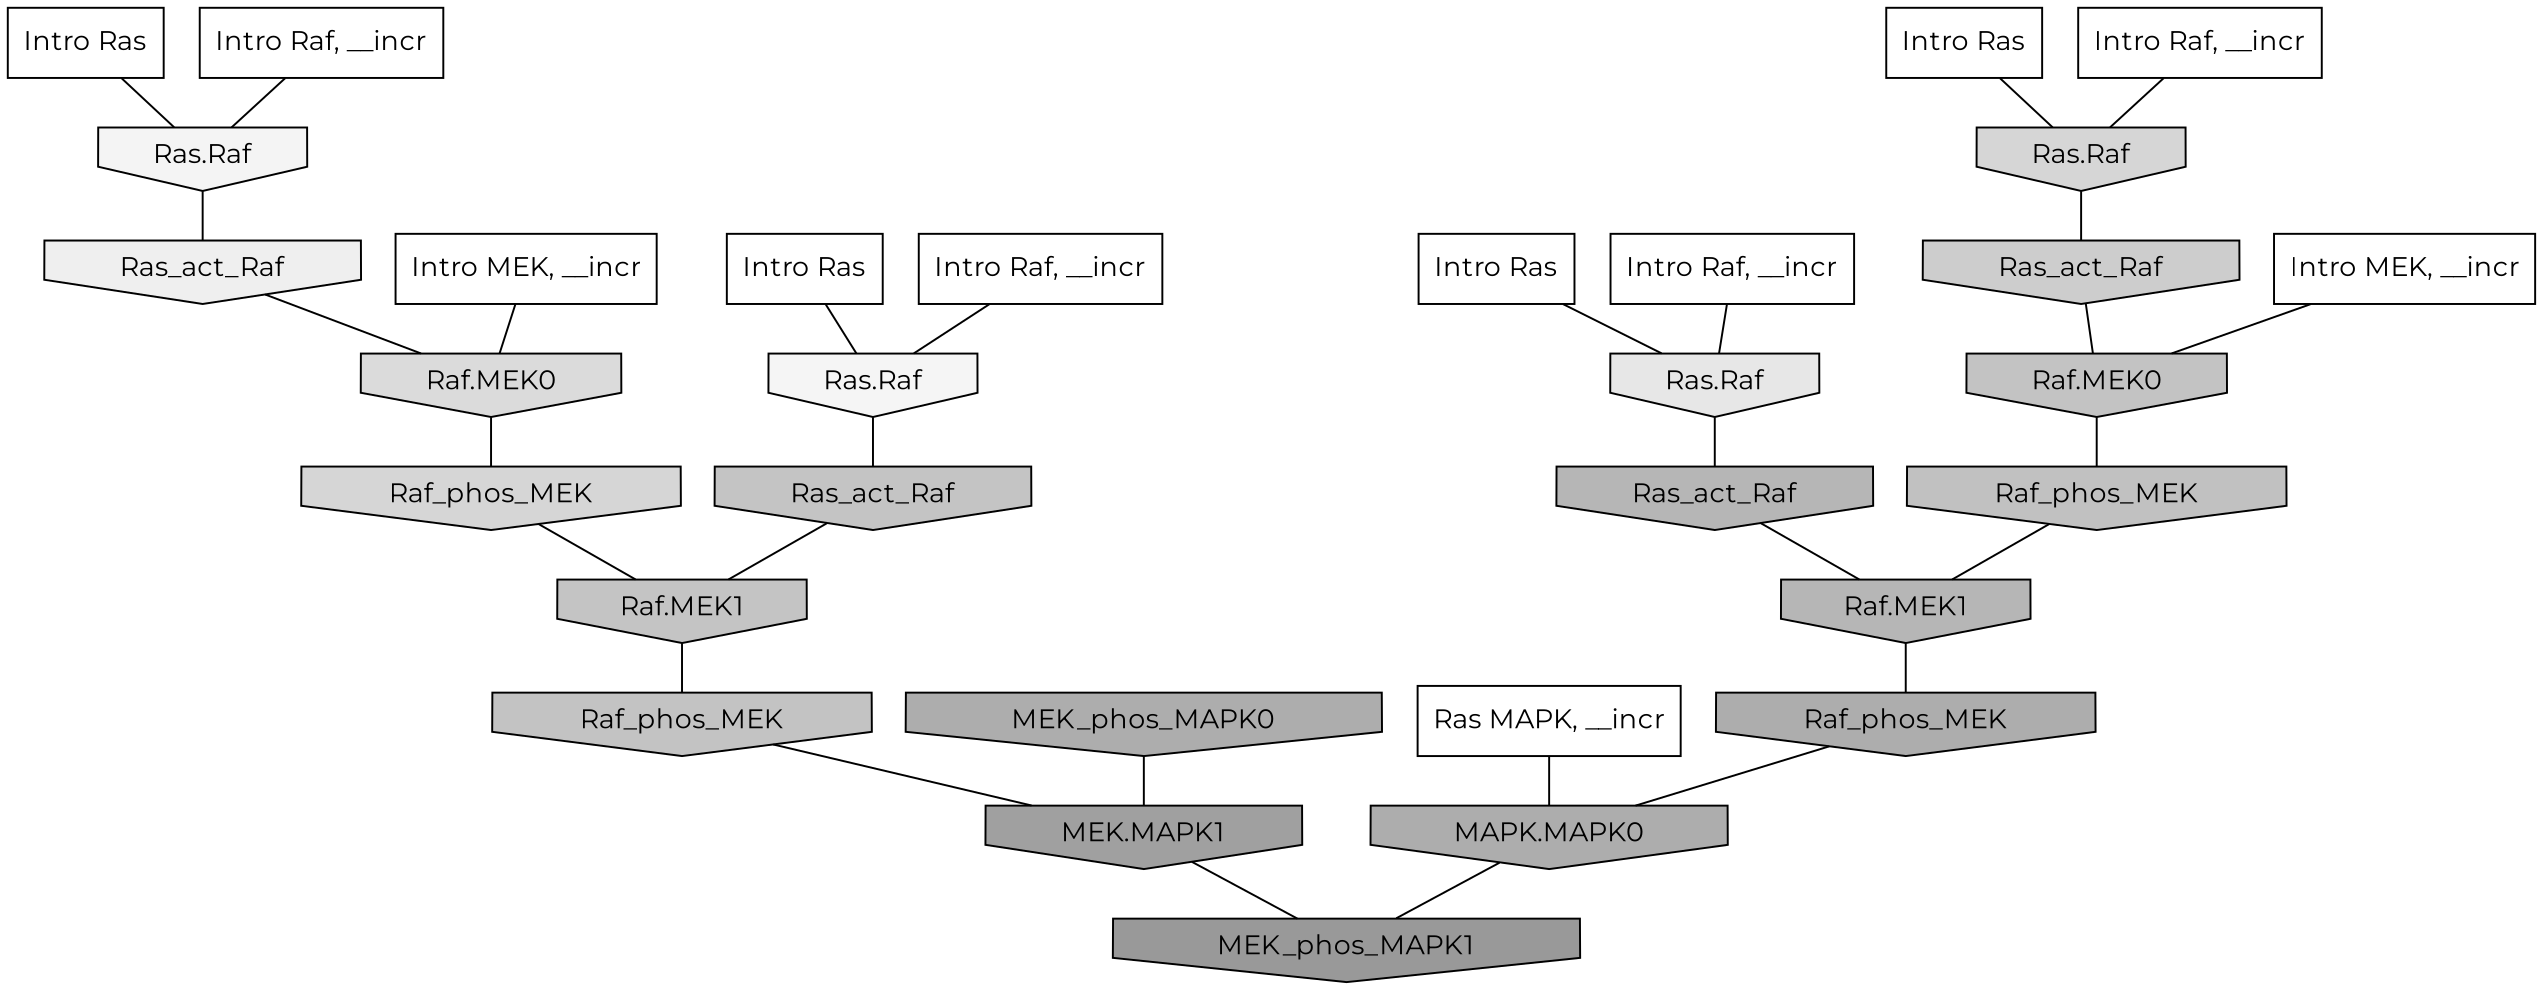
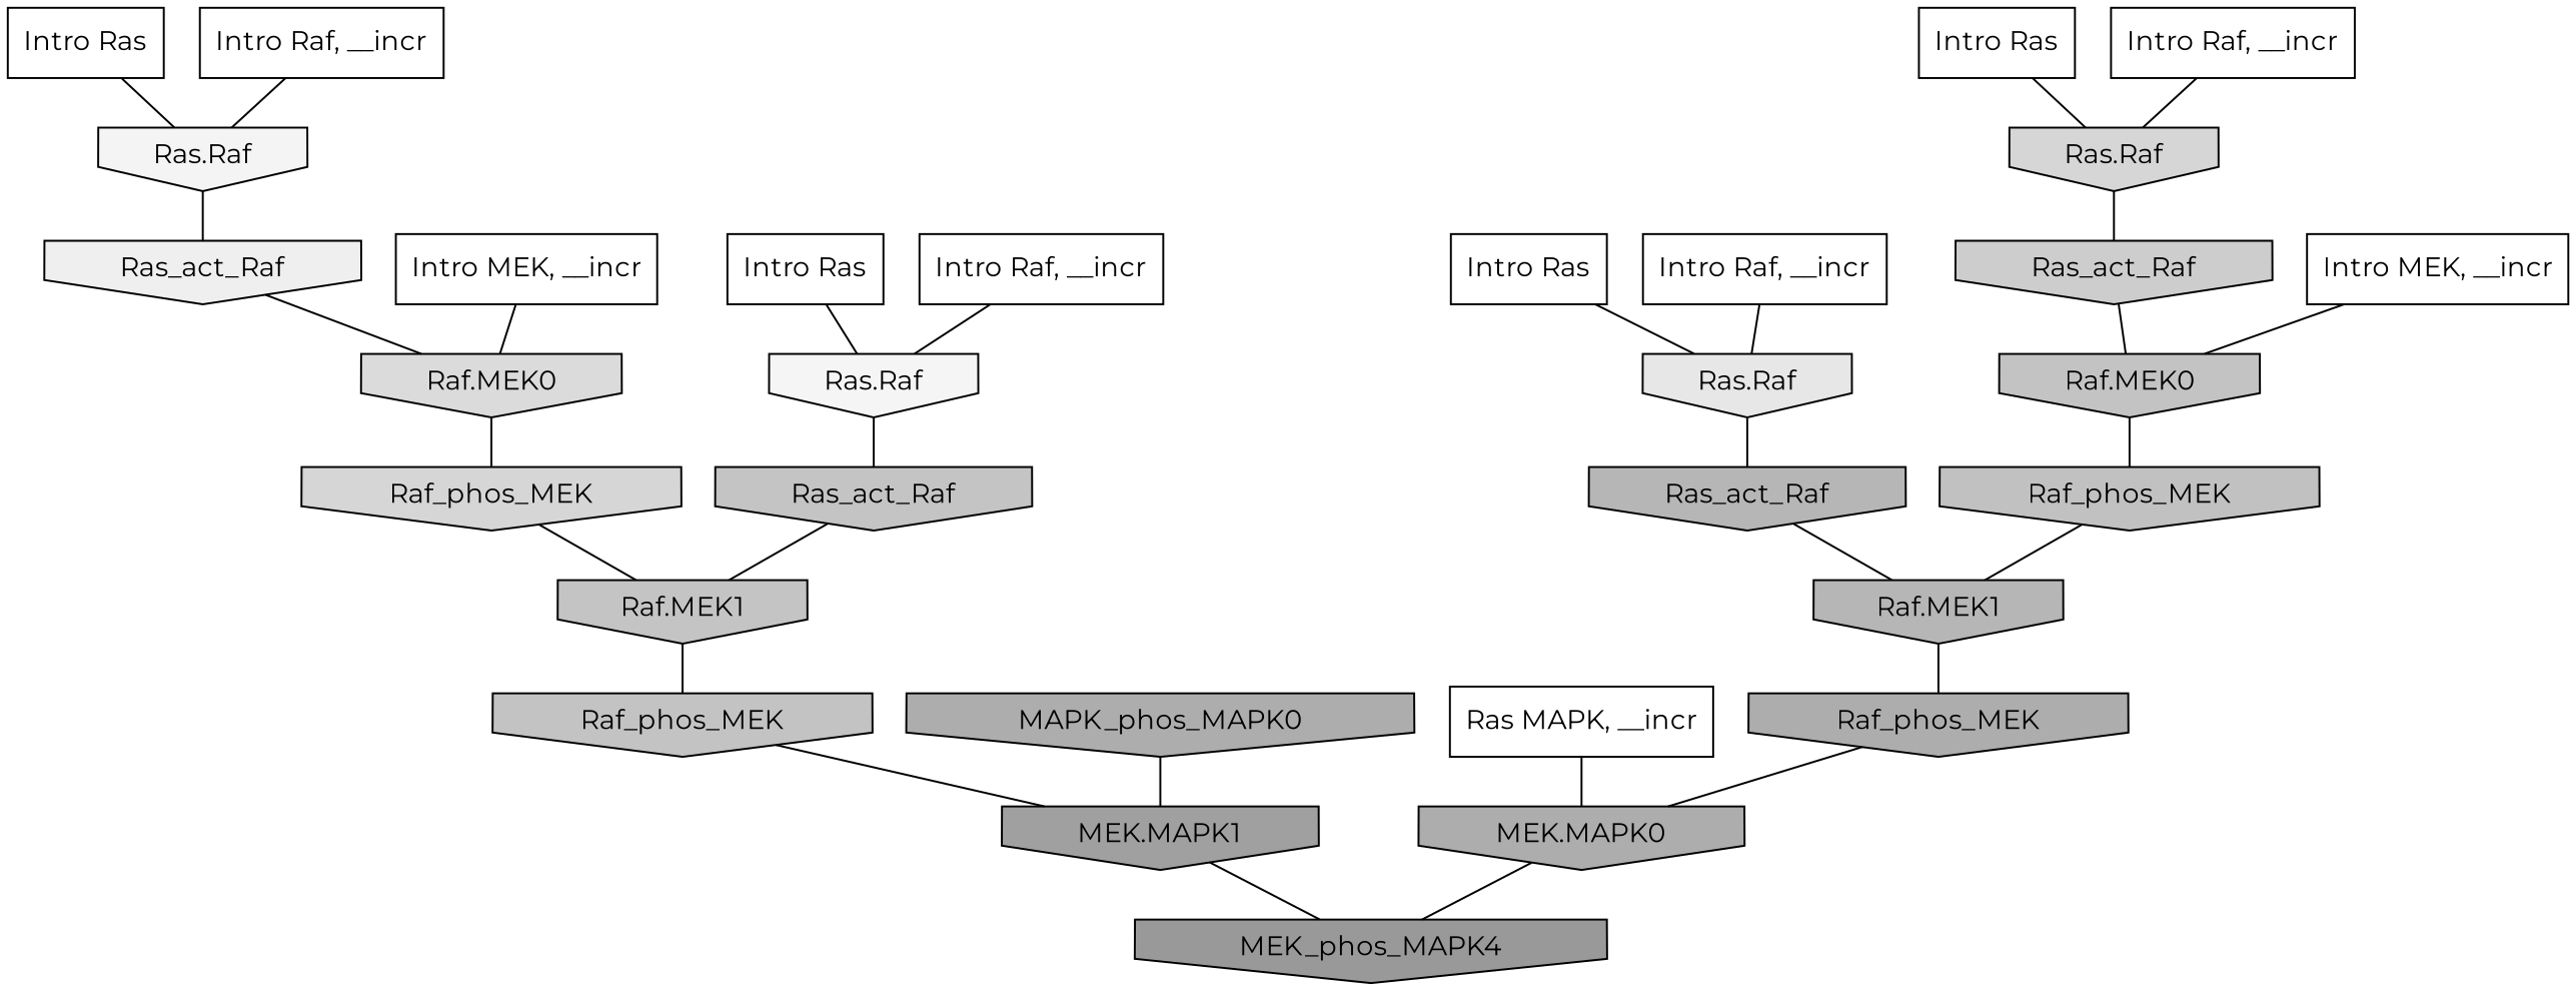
  digraph {
    fontname=Montserrat
    rankdir=TB
    ranksep=0.30
    node [fillcolor="0.000 0.000 1.000" fontname=Montserrat shape=invhouse style=filled]
    edge [color="0.000 0.000 0.000" dir=none fontname=Montserrat]
    n1 [label="Intro Ras" shape=rectangle]
    n2 [fillcolor="0.000 0.000 0.955" label="Ras.Raf"]
    n3 [fillcolor="0.000 0.000 0.935" label=Ras_act_Raf]
    n4 [label="Intro Ras" shape=rectangle]
    n5 [fillcolor="0.000 0.000 0.838" label="Ras.Raf"]
    n6 [fillcolor="0.000 0.000 0.804" label=Ras_act_Raf]
    n7 [label="Intro Ras" shape=rectangle]
    n8 [fillcolor="0.000 0.000 0.960" label="Ras.Raf"]
    n9 [fillcolor="0.000 0.000 0.767" label=Ras_act_Raf]
    n10 [label="Intro Ras" shape=rectangle]
    n11 [fillcolor="0.000 0.000 0.906" label="Ras.Raf"]
    n12 [fillcolor="0.000 0.000 0.711" label=Ras_act_Raf]
    n13 [label="Intro Raf, __incr" shape=rectangle]
    n14 [label="Intro Raf, __incr" shape=rectangle]
    n15 [label="Intro Raf, __incr" shape=rectangle]
    n16 [label="Intro Raf, __incr" shape=rectangle]
    n17 [label="Intro MEK, __incr" shape=rectangle]
    n18 [fillcolor="0.000 0.000 0.859" label="Raf.MEK0"]
    n19 [fillcolor="0.000 0.000 0.837" label=Raf_phos_MEK]
    n20 [label="Intro MEK, __incr" shape=rectangle]
    n21 [fillcolor="0.000 0.000 0.762" label="Raf.MEK0"]
    n22 [fillcolor="0.000 0.000 0.754" label=Raf_phos_MEK]
    n23 [label="Ras MAPK, __incr" shape=rectangle]
-   n24 [fillcolor="0.000 0.000 0.678" label="MAPK.MAPK0"]
-   n25 [fillcolor="0.000 0.000 0.600" label=MEK_phos_MAPK1]
+   n24 [fillcolor="0.000 0.000 0.678" label="MEK.MAPK0"]
+   n25 [fillcolor="0.000 0.000 0.600" label=MEK_phos_MAPK4]
    n26 [fillcolor="0.000 0.000 0.767" label="Raf.MEK1"]
    n27 [fillcolor="0.000 0.000 0.711" label="Raf.MEK1"]
    n28 [fillcolor="0.000 0.000 0.765" label=Raf_phos_MEK]
    n29 [fillcolor="0.000 0.000 0.628" label="MEK.MAPK1"]
    n30 [fillcolor="0.000 0.000 0.678" label=Raf_phos_MEK]
-   n31 [fillcolor="0.000 0.000 0.676" label=MEK_phos_MAPK0]
+   n31 [fillcolor="0.000 0.000 0.676" label=MAPK_phos_MAPK0]
    n1 -> n2
    n2 -> n3
    n3 -> n18
    n4 -> n5
    n5 -> n6
    n6 -> n21
    n7 -> n8
    n8 -> n9
    n9 -> n26
    n10 -> n11
    n11 -> n12
    n12 -> n27
    n13 -> n8
    n14 -> n5
    n15 -> n2
    n16 -> n11
    n17 -> n18
    n18 -> n19
    n19 -> n26
    n20 -> n21
    n21 -> n22
    n22 -> n27
    n23 -> n24
    n24 -> n25
    n26 -> n28
    n27 -> n30
    n28 -> n29
    n29 -> n25
    n30 -> n24
    n31 -> n29
  }
